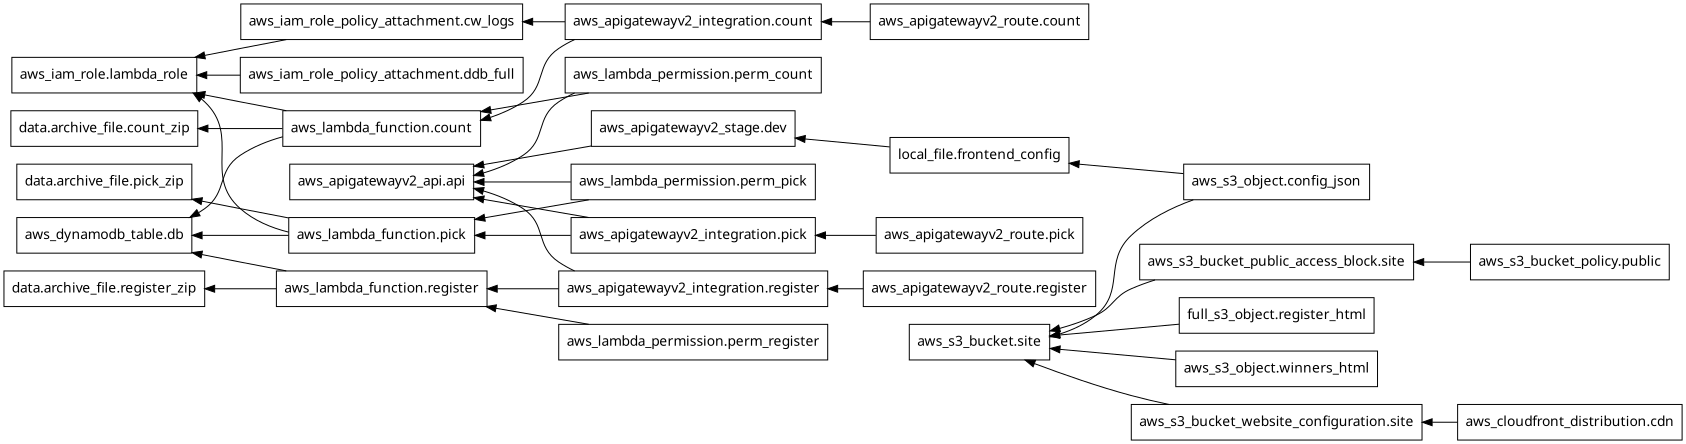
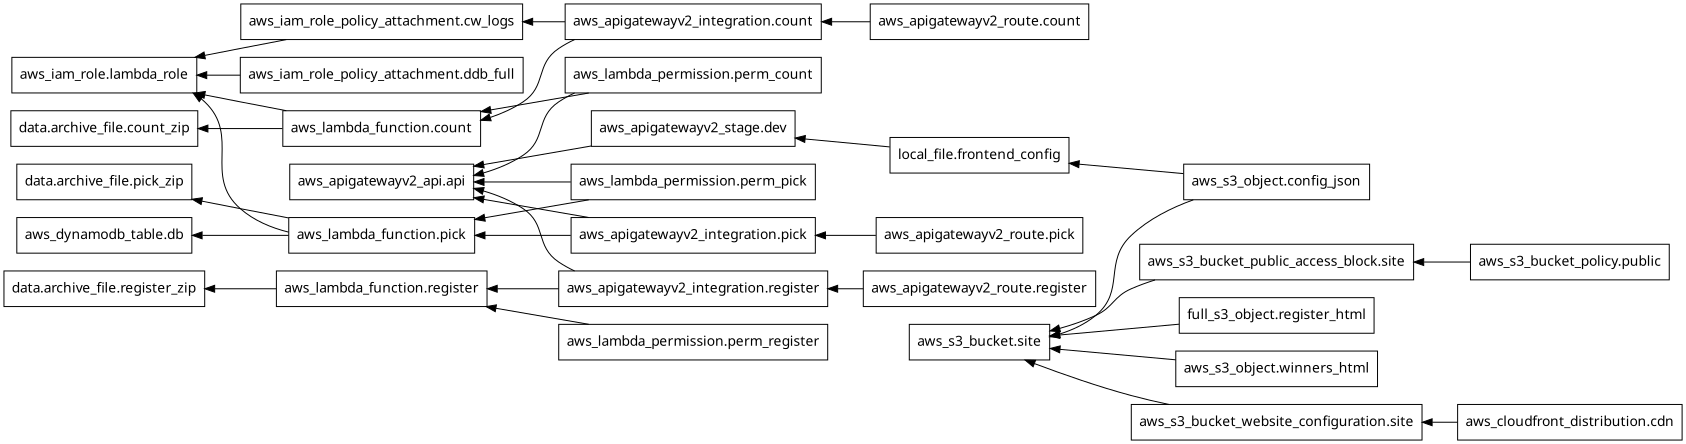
  digraph {
    rankdir=RL
    node [fontname="sans-serif" shape=rect]
    n1 [label="data.archive_file.count_zip"]
    n2 [label="data.archive_file.pick_zip"]
    n3 [label="data.archive_file.register_zip"]
    n4 [label="aws_apigatewayv2_api.api"]
    n5 [label="aws_apigatewayv2_integration.count"]
    n6 [label="aws_lambda_function.count"]
    n7 [label="aws_iam_role_policy_attachment.cw_logs"]
    n8 [label="aws_dynamodb_table.db"]
    n9 [label="aws_iam_role.lambda_role"]
    n10 [label="aws_apigatewayv2_integration.pick"]
    n11 [label="aws_lambda_function.pick"]
    n12 [label="aws_apigatewayv2_integration.register"]
    n13 [label="aws_lambda_function.register"]
    n14 [label="aws_apigatewayv2_route.count"]
    n15 [label="aws_apigatewayv2_route.pick"]
    n16 [label="aws_apigatewayv2_route.register"]
    n17 [label="aws_apigatewayv2_stage.dev"]
    n18 [label="aws_cloudfront_distribution.cdn"]
    n19 [label="aws_s3_bucket_website_configuration.site"]
    n20 [label="aws_s3_bucket.site"]
    n21 [label="aws_iam_role_policy_attachment.ddb_full"]
    n22 [label="aws_lambda_permission.perm_count"]
    n23 [label="aws_lambda_permission.perm_pick"]
    n24 [label="aws_lambda_permission.perm_register"]
    n25 [label="aws_s3_bucket_policy.public"]
    n26 [label="aws_s3_bucket_public_access_block.site"]
    n27 [label="aws_s3_object.config_json"]
    n28 [label="local_file.frontend_config"]
    n29 [label="full_s3_object.register_html"]
    n30 [label="aws_s3_object.winners_html"]
    n5 -> n6
    n5 -> n7
    n6 -> n1
-   n6 -> n8
    n6 -> n9
    n7 -> n9
    n10 -> n4
    n10 -> n11
    n11 -> n2
    n11 -> n8
    n11 -> n9
    n12 -> n4
    n12 -> n13
    n13 -> n3
-   n13 -> n8
    n14 -> n5
    n15 -> n10
    n16 -> n12
    n17 -> n4
    n18 -> n19
    n19 -> n20
    n21 -> n9
    n22 -> n4
    n22 -> n6
    n23 -> n4
    n23 -> n11
    n24 -> n13
    n25 -> n26
    n26 -> n20
    n27 -> n20
    n27 -> n28
    n28 -> n17
    n29 -> n20
    n30 -> n20
  }
